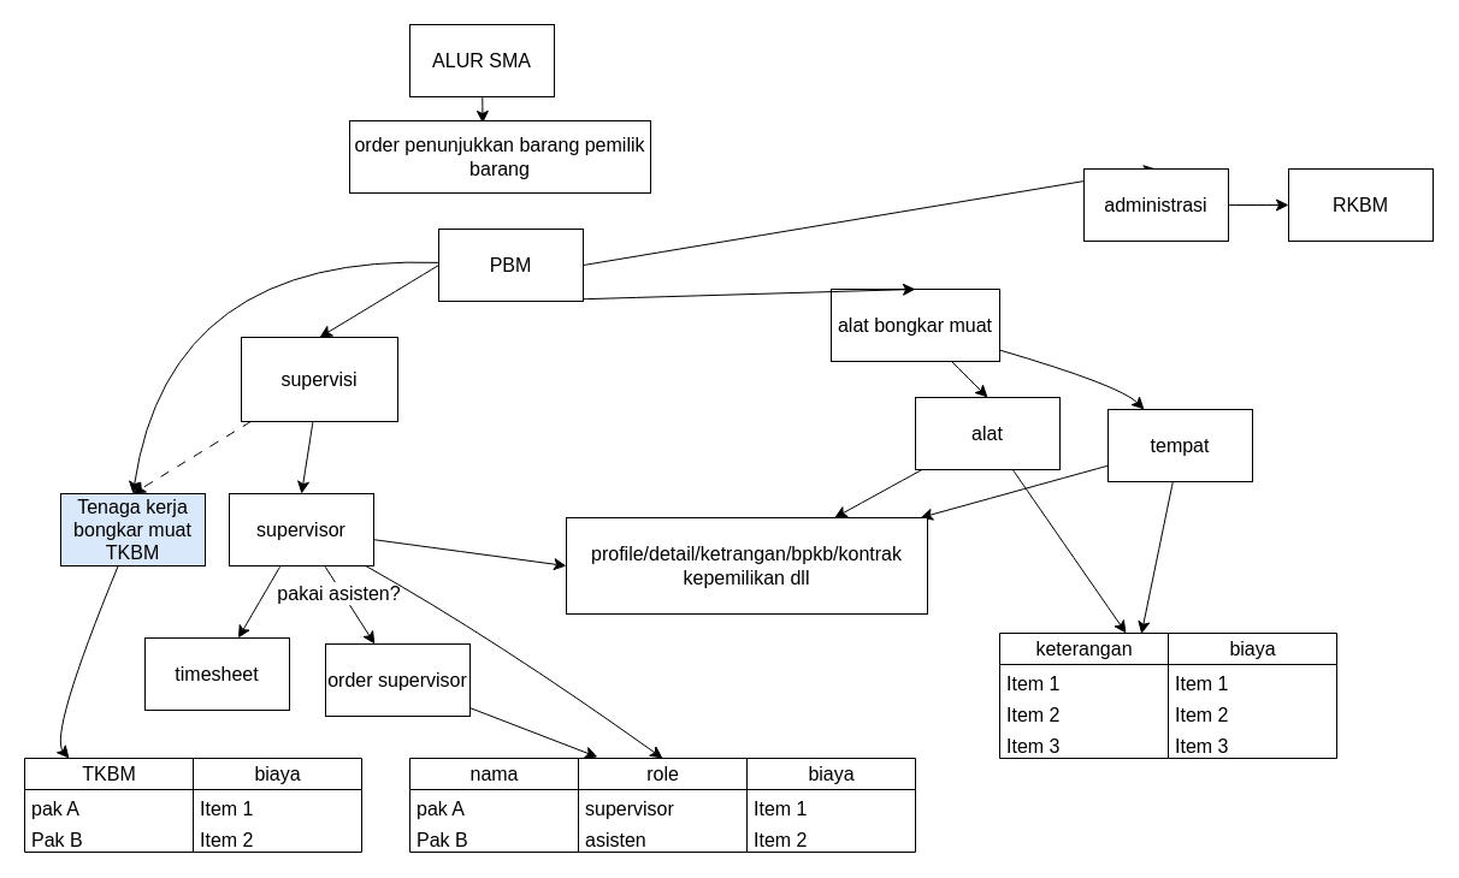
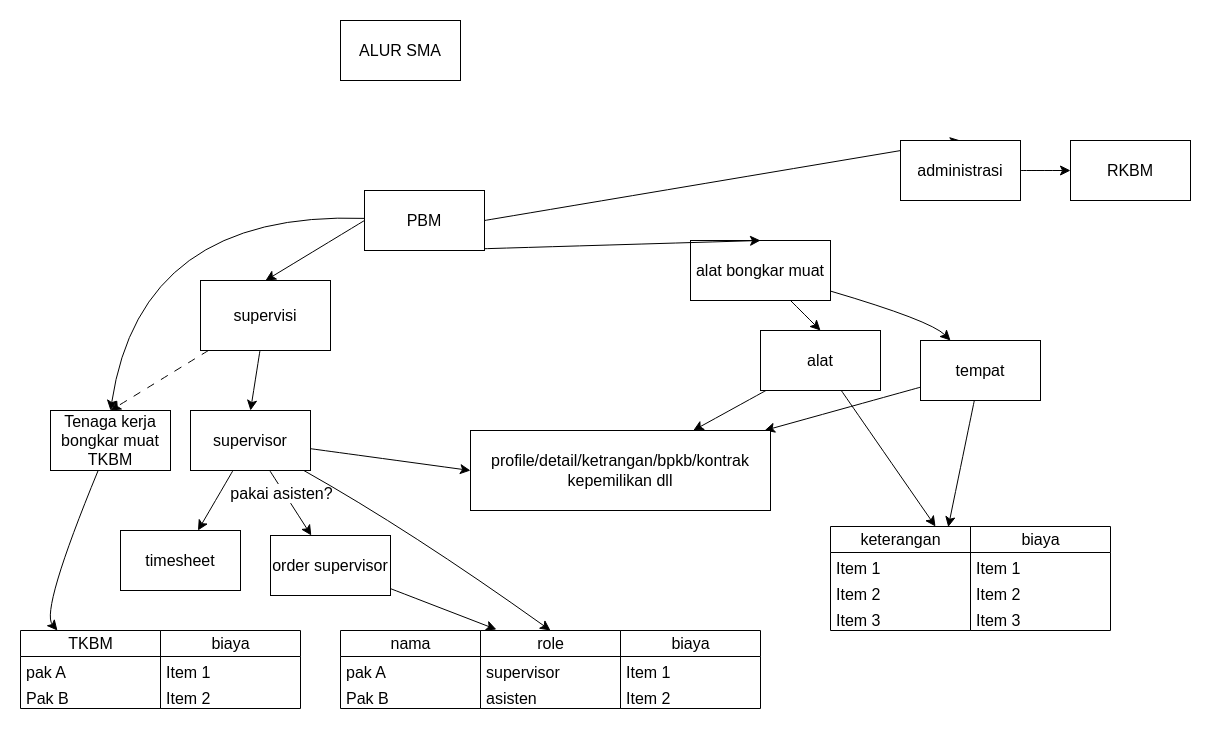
  <mxCell id="0" />
  <mxCell id="1" parent="0" />
- <mxCell id="2" style="edgeStyle=none;curved=1;rounded=0;orthogonalLoop=1;jettySize=auto;html=1;entryX=0.442;entryY=0.033;entryDx=0;entryDy=0;entryPerimeter=0;fontSize=12;startSize=8;endSize=8;" edge="1" parent="1" source="3" target="19"><mxGeometry relative="1" as="geometry" /></mxCell>
  <mxCell id="3" value="ALUR SMA" style="rounded=0;whiteSpace=wrap;html=1;fontSize=16;" vertex="1" parent="1"><mxGeometry x="340" y="20" width="120" height="60" as="geometry" /></mxCell>
  <mxCell id="4" style="edgeStyle=none;curved=1;rounded=0;orthogonalLoop=1;jettySize=auto;html=1;entryX=0.5;entryY=0;entryDx=0;entryDy=0;fontSize=12;startSize=8;endSize=8;" edge="1" parent="1" source="6" target="12"><mxGeometry relative="1" as="geometry" /></mxCell>
  <mxCell id="5" style="edgeStyle=none;curved=1;rounded=0;orthogonalLoop=1;jettySize=auto;html=1;entryX=0.5;entryY=0;entryDx=0;entryDy=0;fontSize=12;startSize=8;endSize=8;dashed=1;dashPattern=8 8;" edge="1" parent="1" source="6" target="29"><mxGeometry relative="1" as="geometry" /></mxCell>
  <mxCell id="6" value="supervisi" style="rounded=0;whiteSpace=wrap;html=1;fontSize=16;" vertex="1" parent="1"><mxGeometry x="200" y="280" width="130" height="70" as="geometry" /></mxCell>
  <mxCell id="7" style="edgeStyle=none;curved=1;rounded=0;orthogonalLoop=1;jettySize=auto;html=1;fontSize=12;startSize=8;endSize=8;" edge="1" parent="1" source="12" target="30"><mxGeometry relative="1" as="geometry" /></mxCell>
  <mxCell id="8" style="edgeStyle=none;curved=1;rounded=0;orthogonalLoop=1;jettySize=auto;html=1;fontSize=12;startSize=8;endSize=8;" edge="1" parent="1" source="12" target="32"><mxGeometry relative="1" as="geometry" /></mxCell>
  <mxCell id="9" value="pakai asisten?" style="edgeLabel;html=1;align=center;verticalAlign=middle;resizable=0;points=[];fontSize=16;" vertex="1" connectable="0" parent="8"><mxGeometry x="-0.341" y="-3" relative="1" as="geometry"><mxPoint as="offset" /></mxGeometry></mxCell>
  <mxCell id="10" style="edgeStyle=none;curved=1;rounded=0;orthogonalLoop=1;jettySize=auto;html=1;entryX=0.5;entryY=0;entryDx=0;entryDy=0;fontSize=12;startSize=8;endSize=8;" edge="1" parent="1" source="12" target="47"><mxGeometry relative="1" as="geometry"><Array as="points"><mxPoint x="410" y="530" /></Array></mxGeometry></mxCell>
  <mxCell id="11" style="edgeStyle=none;curved=1;rounded=0;orthogonalLoop=1;jettySize=auto;html=1;entryX=0;entryY=0.5;entryDx=0;entryDy=0;fontSize=12;startSize=8;endSize=8;" edge="1" parent="1" source="12" target="52"><mxGeometry relative="1" as="geometry" /></mxCell>
  <mxCell id="12" value="supervisor" style="rounded=0;whiteSpace=wrap;html=1;fontSize=16;" vertex="1" parent="1"><mxGeometry x="190" y="410" width="120" height="60" as="geometry" /></mxCell>
  <mxCell id="13" style="edgeStyle=none;curved=1;rounded=0;orthogonalLoop=1;jettySize=auto;html=1;entryX=0.5;entryY=0;entryDx=0;entryDy=0;fontSize=12;startSize=8;endSize=8;" edge="1" parent="1" source="15" target="24"><mxGeometry relative="1" as="geometry" /></mxCell>
  <mxCell id="14" style="edgeStyle=none;curved=1;rounded=0;orthogonalLoop=1;jettySize=auto;html=1;fontSize=12;startSize=8;endSize=8;" edge="1" parent="1" source="15" target="27"><mxGeometry relative="1" as="geometry"><Array as="points"><mxPoint x="930" y="320" /></Array></mxGeometry></mxCell>
  <mxCell id="15" value="alat bongkar muat" style="rounded=0;whiteSpace=wrap;html=1;fontSize=16;" vertex="1" parent="1"><mxGeometry x="690" y="240" width="140" height="60" as="geometry" /></mxCell>
  <mxCell id="16" style="edgeStyle=none;curved=1;rounded=0;orthogonalLoop=1;jettySize=auto;html=1;entryX=0.5;entryY=0;entryDx=0;entryDy=0;fontSize=12;startSize=8;endSize=8;exitX=0;exitY=0.5;exitDx=0;exitDy=0;" edge="1" parent="1" source="51" target="6"><mxGeometry relative="1" as="geometry" /></mxCell>
  <mxCell id="17" style="edgeStyle=none;curved=1;rounded=0;orthogonalLoop=1;jettySize=auto;html=1;entryX=0.5;entryY=0;entryDx=0;entryDy=0;fontSize=12;startSize=8;endSize=8;exitX=0.5;exitY=1;exitDx=0;exitDy=0;" edge="1" parent="1" source="51" target="15"><mxGeometry relative="1" as="geometry" /></mxCell>
  <mxCell id="18" style="edgeStyle=none;curved=1;rounded=0;orthogonalLoop=1;jettySize=auto;html=1;entryX=0.5;entryY=0;entryDx=0;entryDy=0;fontSize=12;startSize=8;endSize=8;exitX=1;exitY=0.5;exitDx=0;exitDy=0;" edge="1" parent="1" source="51" target="21"><mxGeometry relative="1" as="geometry" /></mxCell>
- <mxCell id="19" value="order penunjukkan barang pemilik barang" style="rounded=0;whiteSpace=wrap;html=1;fontSize=16;" vertex="1" parent="1"><mxGeometry x="290" y="100" width="250" height="60" as="geometry" /></mxCell>
  <mxCell id="20" style="edgeStyle=none;curved=1;rounded=0;orthogonalLoop=1;jettySize=auto;html=1;fontSize=12;startSize=8;endSize=8;" edge="1" parent="1" source="21" target="53"><mxGeometry relative="1" as="geometry" /></mxCell>
  <mxCell id="21" value="administrasi" style="rounded=0;whiteSpace=wrap;html=1;fontSize=16;" vertex="1" parent="1"><mxGeometry x="900" y="140" width="120" height="60" as="geometry" /></mxCell>
  <mxCell id="22" style="edgeStyle=none;curved=1;rounded=0;orthogonalLoop=1;jettySize=auto;html=1;fontSize=12;startSize=8;endSize=8;" edge="1" parent="1" source="24" target="52"><mxGeometry relative="1" as="geometry" /></mxCell>
  <mxCell id="23" style="edgeStyle=none;curved=1;rounded=0;orthogonalLoop=1;jettySize=auto;html=1;entryX=0.75;entryY=0;entryDx=0;entryDy=0;fontSize=12;startSize=8;endSize=8;" edge="1" parent="1" source="24" target="55"><mxGeometry relative="1" as="geometry" /></mxCell>
  <mxCell id="24" value="alat" style="rounded=0;whiteSpace=wrap;html=1;fontSize=16;" vertex="1" parent="1"><mxGeometry x="760" y="330" width="120" height="60" as="geometry" /></mxCell>
  <mxCell id="25" style="edgeStyle=none;curved=1;rounded=0;orthogonalLoop=1;jettySize=auto;html=1;fontSize=12;startSize=8;endSize=8;" edge="1" parent="1" source="27" target="52"><mxGeometry relative="1" as="geometry" /></mxCell>
  <mxCell id="26" style="edgeStyle=none;curved=1;rounded=0;orthogonalLoop=1;jettySize=auto;html=1;entryX=0.841;entryY=0.005;entryDx=0;entryDy=0;entryPerimeter=0;fontSize=12;startSize=8;endSize=8;" edge="1" parent="1" source="27" target="55"><mxGeometry relative="1" as="geometry" /></mxCell>
  <mxCell id="27" value="tempat" style="rounded=0;whiteSpace=wrap;html=1;fontSize=16;" vertex="1" parent="1"><mxGeometry x="920" y="340" width="120" height="60" as="geometry" /></mxCell>
  <mxCell id="28" style="edgeStyle=none;curved=1;rounded=0;orthogonalLoop=1;jettySize=auto;html=1;fontSize=12;startSize=8;endSize=8;" edge="1" parent="1" source="29" target="34"><mxGeometry relative="1" as="geometry"><Array as="points"><mxPoint x="40" y="610" /></Array></mxGeometry></mxCell>
- <mxCell id="29" value="Tenaga kerja bongkar muat TKBM" style="rounded=0;whiteSpace=wrap;html=1;fontSize=16;fillColor=#dae8fc;" vertex="1" parent="1"><mxGeometry x="50" y="410" width="120" height="60" as="geometry" /></mxCell>
+ <mxCell id="29" value="Tenaga kerja bongkar muat TKBM" style="rounded=0;whiteSpace=wrap;html=1;fontSize=16;" vertex="1" parent="1"><mxGeometry x="50" y="410" width="120" height="60" as="geometry" /></mxCell>
  <mxCell id="30" value="timesheet" style="rounded=0;whiteSpace=wrap;html=1;fontSize=16;" vertex="1" parent="1"><mxGeometry x="120" y="530" width="120" height="60" as="geometry" /></mxCell>
  <mxCell id="31" style="edgeStyle=none;curved=1;rounded=0;orthogonalLoop=1;jettySize=auto;html=1;entryX=0.114;entryY=-0.013;entryDx=0;entryDy=0;entryPerimeter=0;fontSize=12;startSize=8;endSize=8;" edge="1" parent="1" source="32" target="47"><mxGeometry relative="1" as="geometry" /></mxCell>
  <mxCell id="32" value="order supervisor" style="rounded=0;whiteSpace=wrap;html=1;fontSize=16;" vertex="1" parent="1"><mxGeometry x="270" y="535" width="120" height="60" as="geometry" /></mxCell>
  <mxCell id="33" value="" style="group" vertex="1" connectable="0" parent="1"><mxGeometry x="20" y="630" width="280" height="78" as="geometry" /></mxCell>
  <mxCell id="34" value="TKBM" style="swimlane;fontStyle=0;childLayout=stackLayout;horizontal=1;startSize=26;fillColor=none;horizontalStack=0;resizeParent=1;resizeParentMax=0;resizeLast=0;collapsible=1;marginBottom=0;html=1;fontSize=16;" vertex="1" parent="33"><mxGeometry width="140" height="78" as="geometry" /></mxCell>
  <mxCell id="35" value="pak A" style="text;strokeColor=none;fillColor=none;align=left;verticalAlign=top;spacingLeft=4;spacingRight=4;overflow=hidden;rotatable=0;points=[[0,0.5],[1,0.5]];portConstraint=eastwest;whiteSpace=wrap;html=1;fontSize=16;" vertex="1" parent="34"><mxGeometry y="26" width="140" height="26" as="geometry" /></mxCell>
  <mxCell id="36" value="Pak B" style="text;strokeColor=none;fillColor=none;align=left;verticalAlign=top;spacingLeft=4;spacingRight=4;overflow=hidden;rotatable=0;points=[[0,0.5],[1,0.5]];portConstraint=eastwest;whiteSpace=wrap;html=1;fontSize=16;" vertex="1" parent="34"><mxGeometry y="52" width="140" height="26" as="geometry" /></mxCell>
  <mxCell id="37" value="biaya" style="swimlane;fontStyle=0;childLayout=stackLayout;horizontal=1;startSize=26;fillColor=none;horizontalStack=0;resizeParent=1;resizeParentMax=0;resizeLast=0;collapsible=1;marginBottom=0;html=1;fontSize=16;" vertex="1" parent="33"><mxGeometry x="140" width="140" height="78" as="geometry" /></mxCell>
  <mxCell id="38" value="Item 1" style="text;strokeColor=none;fillColor=none;align=left;verticalAlign=top;spacingLeft=4;spacingRight=4;overflow=hidden;rotatable=0;points=[[0,0.5],[1,0.5]];portConstraint=eastwest;whiteSpace=wrap;html=1;fontSize=16;" vertex="1" parent="37"><mxGeometry y="26" width="140" height="26" as="geometry" /></mxCell>
  <mxCell id="39" value="Item 2" style="text;strokeColor=none;fillColor=none;align=left;verticalAlign=top;spacingLeft=4;spacingRight=4;overflow=hidden;rotatable=0;points=[[0,0.5],[1,0.5]];portConstraint=eastwest;whiteSpace=wrap;html=1;fontSize=16;" vertex="1" parent="37"><mxGeometry y="52" width="140" height="26" as="geometry" /></mxCell>
  <mxCell id="40" value="" style="group" vertex="1" connectable="0" parent="1"><mxGeometry x="340" y="630" width="420" height="78" as="geometry" /></mxCell>
  <mxCell id="41" value="nama" style="swimlane;fontStyle=0;childLayout=stackLayout;horizontal=1;startSize=26;fillColor=none;horizontalStack=0;resizeParent=1;resizeParentMax=0;resizeLast=0;collapsible=1;marginBottom=0;html=1;fontSize=16;" vertex="1" parent="40"><mxGeometry width="140" height="78" as="geometry" /></mxCell>
  <mxCell id="42" value="pak A" style="text;strokeColor=none;fillColor=none;align=left;verticalAlign=top;spacingLeft=4;spacingRight=4;overflow=hidden;rotatable=0;points=[[0,0.5],[1,0.5]];portConstraint=eastwest;whiteSpace=wrap;html=1;fontSize=16;" vertex="1" parent="41"><mxGeometry y="26" width="140" height="26" as="geometry" /></mxCell>
  <mxCell id="43" value="Pak B" style="text;strokeColor=none;fillColor=none;align=left;verticalAlign=top;spacingLeft=4;spacingRight=4;overflow=hidden;rotatable=0;points=[[0,0.5],[1,0.5]];portConstraint=eastwest;whiteSpace=wrap;html=1;fontSize=16;" vertex="1" parent="41"><mxGeometry y="52" width="140" height="26" as="geometry" /></mxCell>
  <mxCell id="44" value="biaya" style="swimlane;fontStyle=0;childLayout=stackLayout;horizontal=1;startSize=26;fillColor=none;horizontalStack=0;resizeParent=1;resizeParentMax=0;resizeLast=0;collapsible=1;marginBottom=0;html=1;fontSize=16;" vertex="1" parent="40"><mxGeometry x="280" width="140" height="78" as="geometry" /></mxCell>
  <mxCell id="45" value="Item 1" style="text;strokeColor=none;fillColor=none;align=left;verticalAlign=top;spacingLeft=4;spacingRight=4;overflow=hidden;rotatable=0;points=[[0,0.5],[1,0.5]];portConstraint=eastwest;whiteSpace=wrap;html=1;fontSize=16;" vertex="1" parent="44"><mxGeometry y="26" width="140" height="26" as="geometry" /></mxCell>
  <mxCell id="46" value="Item 2" style="text;strokeColor=none;fillColor=none;align=left;verticalAlign=top;spacingLeft=4;spacingRight=4;overflow=hidden;rotatable=0;points=[[0,0.5],[1,0.5]];portConstraint=eastwest;whiteSpace=wrap;html=1;fontSize=16;" vertex="1" parent="44"><mxGeometry y="52" width="140" height="26" as="geometry" /></mxCell>
  <mxCell id="47" value="role" style="swimlane;fontStyle=0;childLayout=stackLayout;horizontal=1;startSize=26;fillColor=none;horizontalStack=0;resizeParent=1;resizeParentMax=0;resizeLast=0;collapsible=1;marginBottom=0;html=1;fontSize=16;" vertex="1" parent="40"><mxGeometry x="140" width="140" height="78" as="geometry" /></mxCell>
  <mxCell id="48" value="supervisor" style="text;strokeColor=none;fillColor=none;align=left;verticalAlign=top;spacingLeft=4;spacingRight=4;overflow=hidden;rotatable=0;points=[[0,0.5],[1,0.5]];portConstraint=eastwest;whiteSpace=wrap;html=1;fontSize=16;" vertex="1" parent="47"><mxGeometry y="26" width="140" height="26" as="geometry" /></mxCell>
  <mxCell id="49" value="asisten" style="text;strokeColor=none;fillColor=none;align=left;verticalAlign=top;spacingLeft=4;spacingRight=4;overflow=hidden;rotatable=0;points=[[0,0.5],[1,0.5]];portConstraint=eastwest;whiteSpace=wrap;html=1;fontSize=16;" vertex="1" parent="47"><mxGeometry y="52" width="140" height="26" as="geometry" /></mxCell>
  <mxCell id="50" style="edgeStyle=none;curved=1;rounded=0;orthogonalLoop=1;jettySize=auto;html=1;entryX=0.5;entryY=0;entryDx=0;entryDy=0;fontSize=12;startSize=8;endSize=8;" edge="1" parent="1" source="51" target="29"><mxGeometry relative="1" as="geometry"><Array as="points"><mxPoint x="140" y="210" /></Array></mxGeometry></mxCell>
  <mxCell id="51" value="PBM" style="rounded=0;whiteSpace=wrap;html=1;fontSize=16;" vertex="1" parent="1"><mxGeometry x="364" y="190" width="120" height="60" as="geometry" /></mxCell>
  <mxCell id="52" value="profile/detail/ketrangan/bpkb/kontrak kepemilikan dll" style="rounded=0;whiteSpace=wrap;html=1;fontSize=16;" vertex="1" parent="1"><mxGeometry x="470" y="430" width="300" height="80" as="geometry" /></mxCell>
  <mxCell id="53" value="RKBM" style="rounded=0;whiteSpace=wrap;html=1;fontSize=16;" vertex="1" parent="1"><mxGeometry x="1070" y="140" width="120" height="60" as="geometry" /></mxCell>
  <mxCell id="54" value="" style="group" vertex="1" connectable="0" parent="1"><mxGeometry x="830" y="526" width="280" height="104" as="geometry" /></mxCell>
  <mxCell id="55" value="keterangan" style="swimlane;fontStyle=0;childLayout=stackLayout;horizontal=1;startSize=26;fillColor=none;horizontalStack=0;resizeParent=1;resizeParentMax=0;resizeLast=0;collapsible=1;marginBottom=0;html=1;fontSize=16;" vertex="1" parent="54"><mxGeometry width="140" height="104" as="geometry" /></mxCell>
  <mxCell id="56" value="Item 1" style="text;strokeColor=none;fillColor=none;align=left;verticalAlign=top;spacingLeft=4;spacingRight=4;overflow=hidden;rotatable=0;points=[[0,0.5],[1,0.5]];portConstraint=eastwest;whiteSpace=wrap;html=1;fontSize=16;" vertex="1" parent="55"><mxGeometry y="26" width="140" height="26" as="geometry" /></mxCell>
  <mxCell id="57" value="Item 2" style="text;strokeColor=none;fillColor=none;align=left;verticalAlign=top;spacingLeft=4;spacingRight=4;overflow=hidden;rotatable=0;points=[[0,0.5],[1,0.5]];portConstraint=eastwest;whiteSpace=wrap;html=1;fontSize=16;" vertex="1" parent="55"><mxGeometry y="52" width="140" height="26" as="geometry" /></mxCell>
  <mxCell id="58" value="Item 3" style="text;strokeColor=none;fillColor=none;align=left;verticalAlign=top;spacingLeft=4;spacingRight=4;overflow=hidden;rotatable=0;points=[[0,0.5],[1,0.5]];portConstraint=eastwest;whiteSpace=wrap;html=1;fontSize=16;" vertex="1" parent="55"><mxGeometry y="78" width="140" height="26" as="geometry" /></mxCell>
  <mxCell id="59" value="biaya" style="swimlane;fontStyle=0;childLayout=stackLayout;horizontal=1;startSize=26;fillColor=none;horizontalStack=0;resizeParent=1;resizeParentMax=0;resizeLast=0;collapsible=1;marginBottom=0;html=1;fontSize=16;" vertex="1" parent="54"><mxGeometry x="140" width="140" height="104" as="geometry" /></mxCell>
  <mxCell id="60" value="Item 1" style="text;strokeColor=none;fillColor=none;align=left;verticalAlign=top;spacingLeft=4;spacingRight=4;overflow=hidden;rotatable=0;points=[[0,0.5],[1,0.5]];portConstraint=eastwest;whiteSpace=wrap;html=1;fontSize=16;" vertex="1" parent="59"><mxGeometry y="26" width="140" height="26" as="geometry" /></mxCell>
  <mxCell id="61" value="Item 2" style="text;strokeColor=none;fillColor=none;align=left;verticalAlign=top;spacingLeft=4;spacingRight=4;overflow=hidden;rotatable=0;points=[[0,0.5],[1,0.5]];portConstraint=eastwest;whiteSpace=wrap;html=1;fontSize=16;" vertex="1" parent="59"><mxGeometry y="52" width="140" height="26" as="geometry" /></mxCell>
  <mxCell id="62" value="Item 3" style="text;strokeColor=none;fillColor=none;align=left;verticalAlign=top;spacingLeft=4;spacingRight=4;overflow=hidden;rotatable=0;points=[[0,0.5],[1,0.5]];portConstraint=eastwest;whiteSpace=wrap;html=1;fontSize=16;" vertex="1" parent="59"><mxGeometry y="78" width="140" height="26" as="geometry" /></mxCell>
